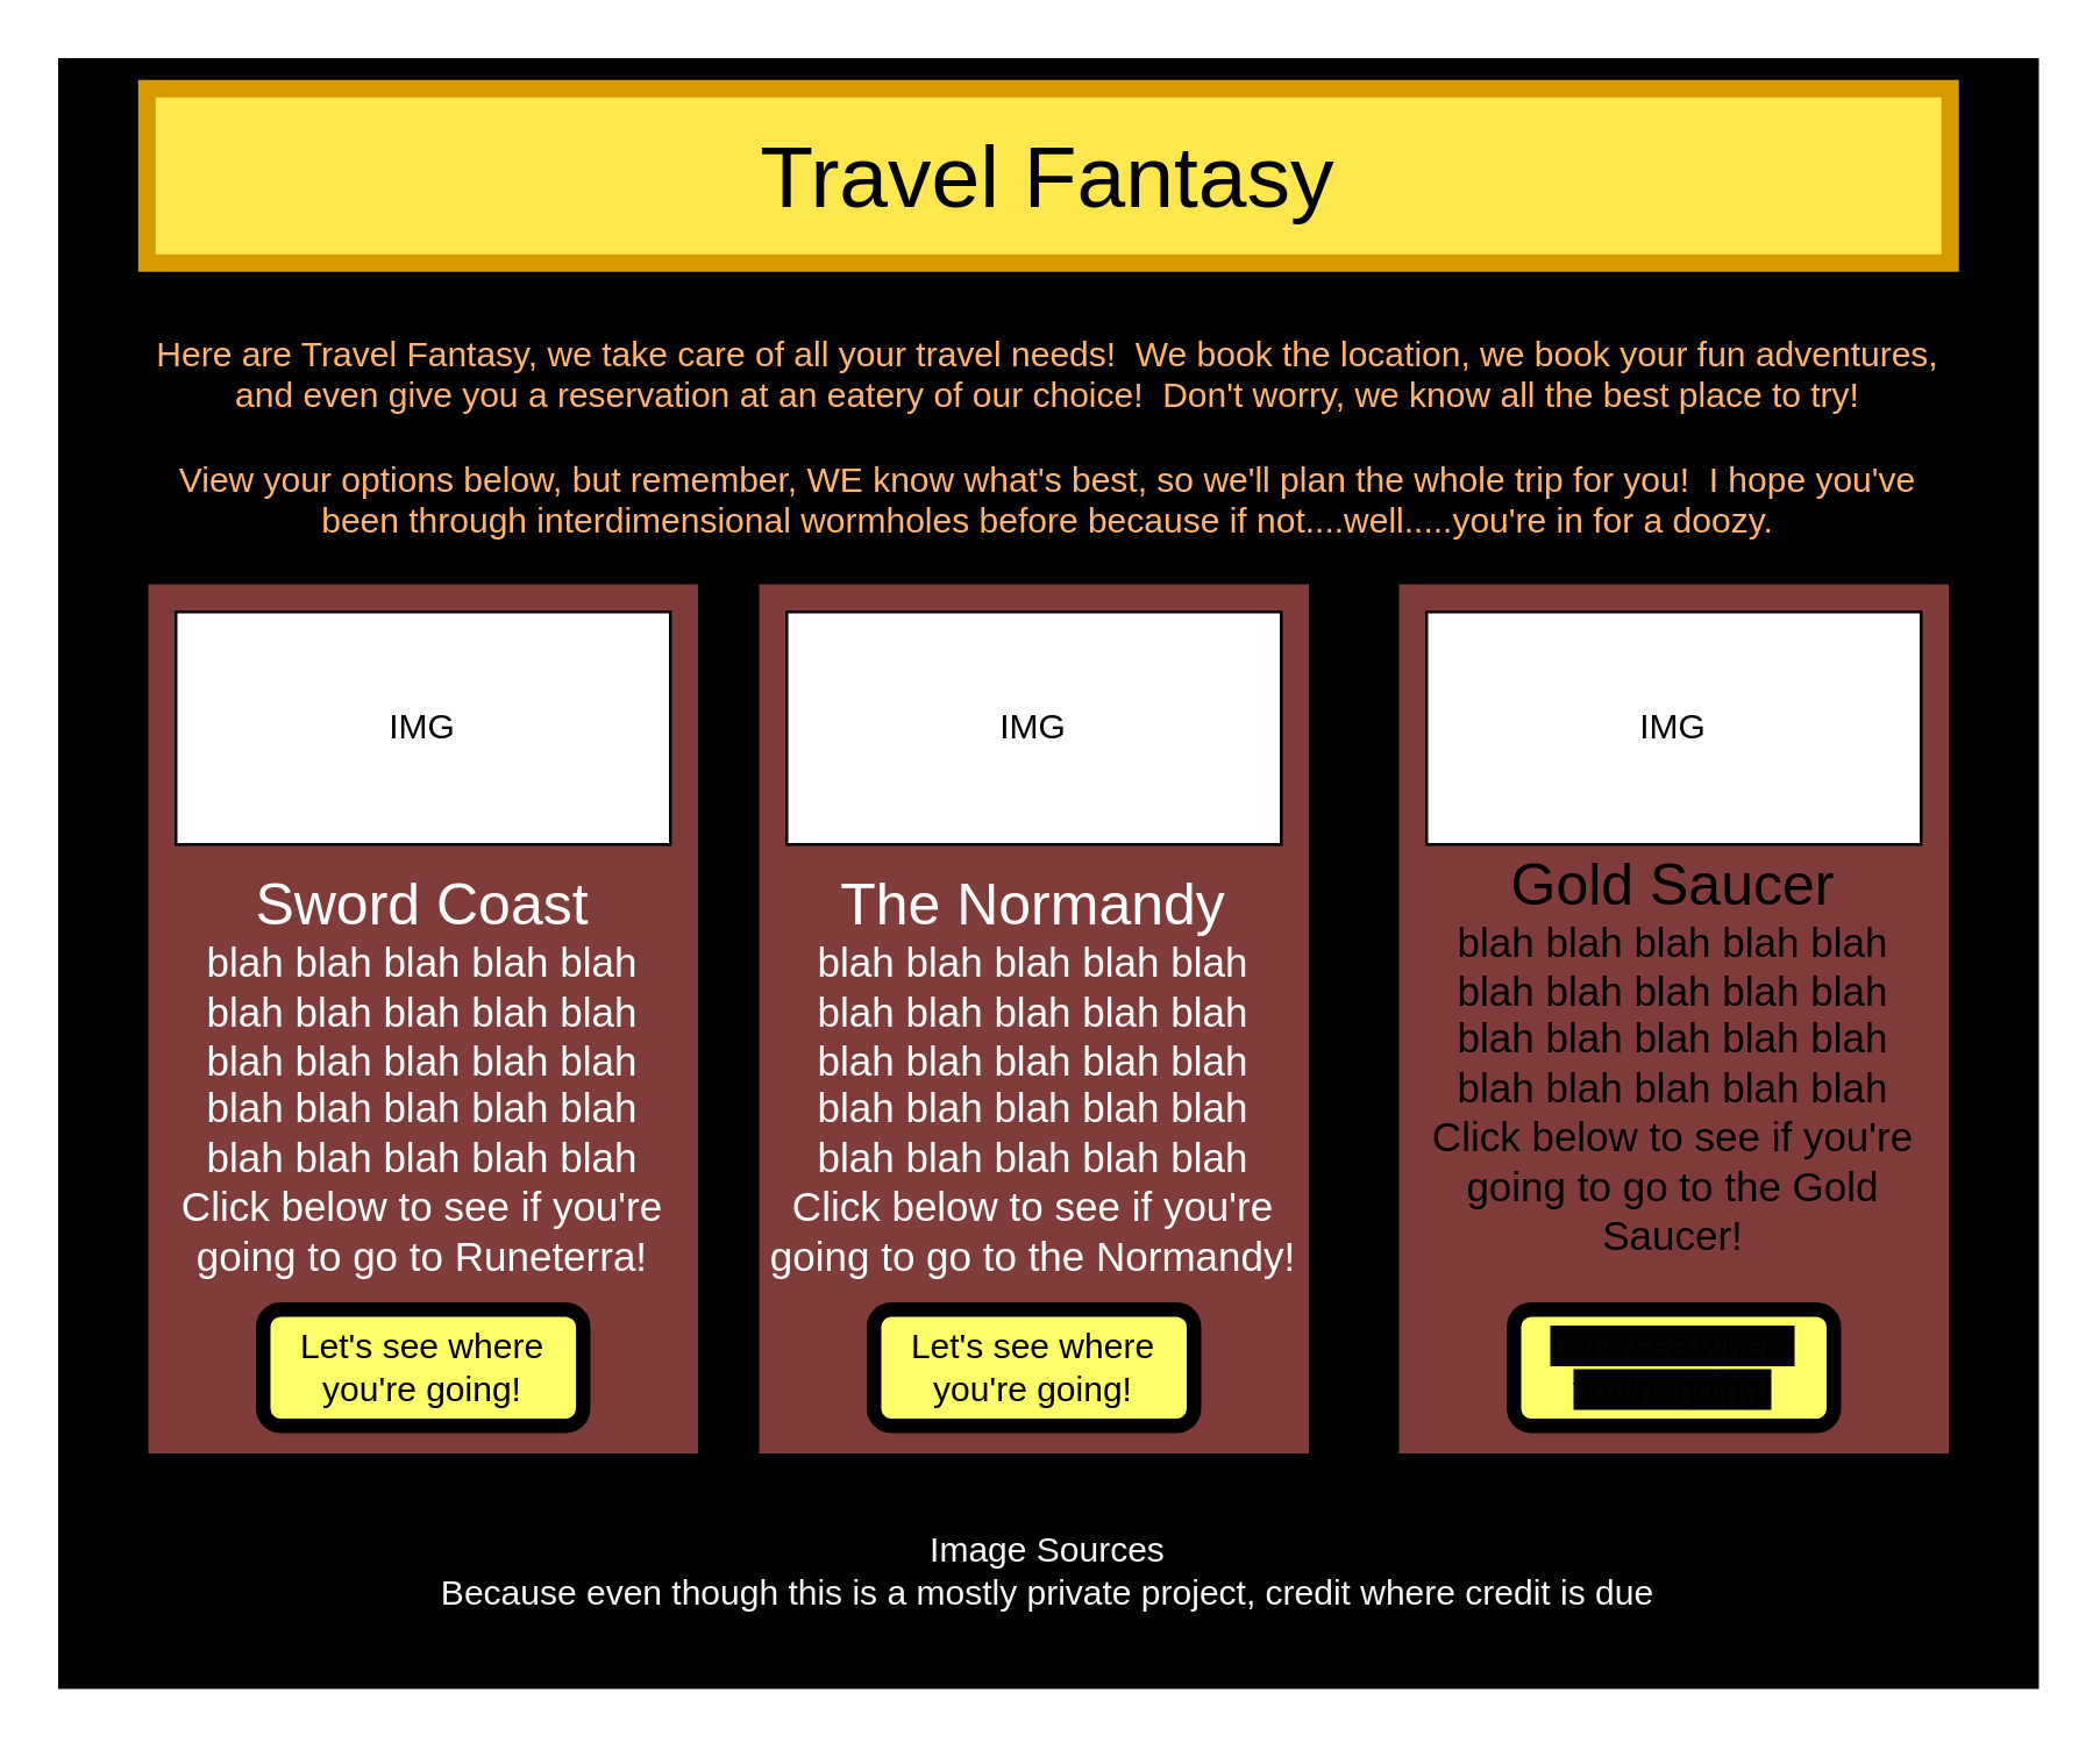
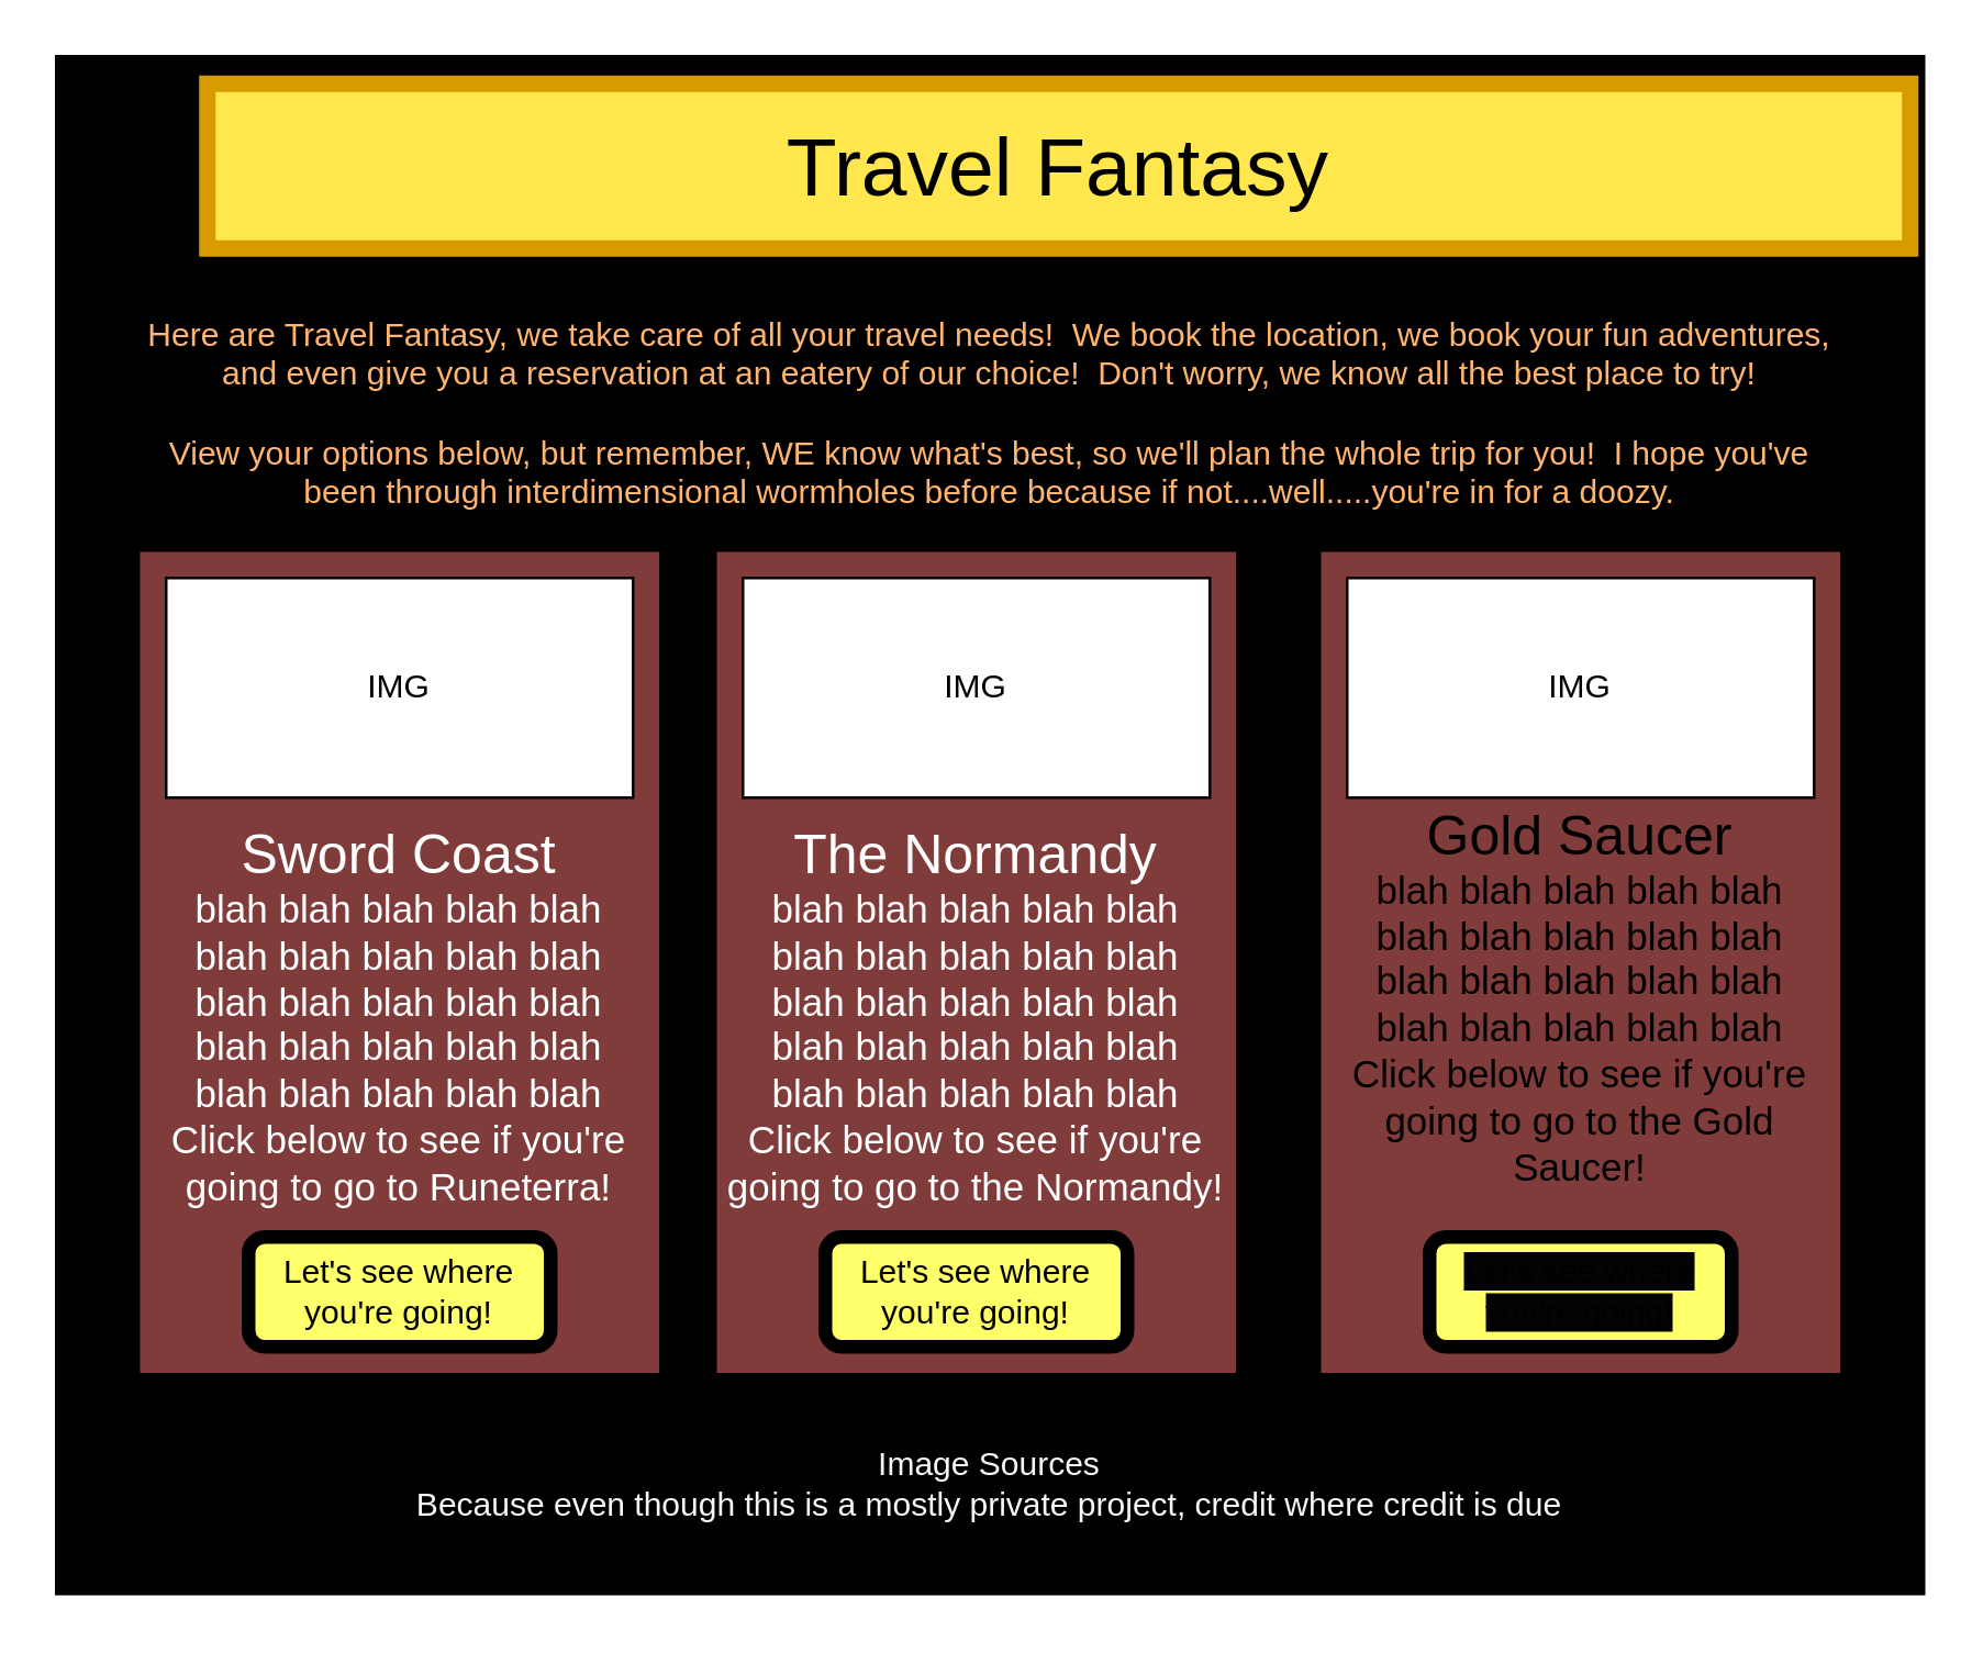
  <mxCell id="0" />
  <mxCell id="1" parent="0" />
  <mxCell id="2" value="" style="rounded=0;whiteSpace=wrap;html=1;fillColor=#000000;" parent="1" vertex="1"><mxGeometry x="20" y="20" width="680" height="560" as="geometry" /></mxCell>
- <mxCell id="3" value="&lt;font style=&quot;font-size: 30px&quot;&gt;Travel Fantasy&lt;/font&gt;" style="rounded=0;whiteSpace=wrap;html=1;strokeColor=#d79b00;strokeWidth=6;fillColor=#FFE74D;" parent="1" vertex="1"><mxGeometry x="50" y="30" width="620" height="60" as="geometry" /></mxCell>
+ <mxCell id="3" value="&lt;font style=&quot;font-size: 30px&quot;&gt;Travel Fantasy&lt;/font&gt;" style="rounded=0;whiteSpace=wrap;html=1;strokeColor=#d79b00;strokeWidth=6;fillColor=#FFE74D;" parent="1" vertex="1"><mxGeometry x="75" y="30" width="620" height="60" as="geometry" /></mxCell>
  <mxCell id="4" value="&lt;span style=&quot;background-color: rgb(128 , 59 , 59)&quot;&gt;&lt;font color=&quot;#ffffff&quot;&gt;&lt;br&gt;&lt;font style=&quot;font-family: &amp;#34;helvetica&amp;#34; ; font-style: normal ; font-weight: 400 ; letter-spacing: normal ; text-align: center ; text-indent: 0px ; text-transform: none ; word-spacing: 0px ; font-size: 20px&quot;&gt;&lt;br&gt;The Normandy&lt;/font&gt;&lt;br style=&quot;font-family: &amp;#34;helvetica&amp;#34; ; font-size: 14px ; font-style: normal ; font-weight: 400 ; letter-spacing: normal ; text-align: center ; text-indent: 0px ; text-transform: none ; word-spacing: 0px&quot;&gt;&lt;/font&gt;&lt;/span&gt;&lt;div style=&quot;font-family: &amp;#34;helvetica&amp;#34; ; font-size: 14px ; font-style: normal ; font-weight: 400 ; letter-spacing: normal ; text-align: center ; text-indent: 0px ; text-transform: none ; word-spacing: 0px&quot;&gt;&lt;span style=&quot;background-color: rgb(128 , 59 , 59)&quot;&gt;&lt;font color=&quot;#ffffff&quot;&gt;blah blah blah blah blah&lt;/font&gt;&lt;/span&gt;&lt;/div&gt;&lt;div style=&quot;font-family: &amp;#34;helvetica&amp;#34; ; font-size: 14px ; font-style: normal ; font-weight: 400 ; letter-spacing: normal ; text-align: center ; text-indent: 0px ; text-transform: none ; word-spacing: 0px&quot;&gt;&lt;span style=&quot;background-color: rgb(128 , 59 , 59)&quot;&gt;&lt;font color=&quot;#ffffff&quot;&gt;blah blah blah blah blah&lt;/font&gt;&lt;/span&gt;&lt;/div&gt;&lt;div style=&quot;font-family: &amp;#34;helvetica&amp;#34; ; font-size: 14px ; font-style: normal ; font-weight: 400 ; letter-spacing: normal ; text-align: center ; text-indent: 0px ; text-transform: none ; word-spacing: 0px&quot;&gt;&lt;span style=&quot;background-color: rgb(128 , 59 , 59)&quot;&gt;&lt;font color=&quot;#ffffff&quot;&gt;blah blah blah blah blah&lt;/font&gt;&lt;/span&gt;&lt;/div&gt;&lt;div style=&quot;font-family: &amp;#34;helvetica&amp;#34; ; font-size: 14px ; font-style: normal ; font-weight: 400 ; letter-spacing: normal ; text-align: center ; text-indent: 0px ; text-transform: none ; word-spacing: 0px&quot;&gt;&lt;span style=&quot;background-color: rgb(128 , 59 , 59)&quot;&gt;&lt;font color=&quot;#ffffff&quot;&gt;blah blah blah blah blah&lt;/font&gt;&lt;/span&gt;&lt;/div&gt;&lt;div style=&quot;font-family: &amp;#34;helvetica&amp;#34; ; font-size: 14px ; font-style: normal ; font-weight: 400 ; letter-spacing: normal ; text-align: center ; text-indent: 0px ; text-transform: none ; word-spacing: 0px&quot;&gt;&lt;span style=&quot;background-color: rgb(128 , 59 , 59)&quot;&gt;&lt;font color=&quot;#ffffff&quot;&gt;blah blah blah blah blah&lt;/font&gt;&lt;/span&gt;&lt;/div&gt;&lt;div style=&quot;font-family: &amp;#34;helvetica&amp;#34; ; font-size: 14px ; font-style: normal ; font-weight: 400 ; letter-spacing: normal ; text-align: center ; text-indent: 0px ; text-transform: none ; word-spacing: 0px&quot;&gt;&lt;span style=&quot;background-color: rgb(128 , 59 , 59)&quot;&gt;&lt;font color=&quot;#ffffff&quot;&gt;Click below to see if you're going to go to the Normandy!&lt;/font&gt;&lt;/span&gt;&lt;/div&gt;" style="rounded=0;whiteSpace=wrap;html=1;fillColor=#803B3B;" parent="1" vertex="1"><mxGeometry x="260" y="200" width="190" height="300" as="geometry" /></mxCell>
  <mxCell id="5" value="&lt;font style=&quot;font-size: 14px&quot;&gt;&lt;font style=&quot;font-size: 20px&quot;&gt;&lt;br&gt;Gold Saucer&lt;/font&gt;&lt;br&gt;&lt;div&gt;&lt;span&gt;blah blah blah blah blah&lt;/span&gt;&lt;/div&gt;&lt;div&gt;&lt;span&gt;blah blah blah blah blah&lt;/span&gt;&lt;/div&gt;&lt;div&gt;&lt;span&gt;blah blah blah blah blah&lt;/span&gt;&lt;/div&gt;&lt;div&gt;&lt;span&gt;blah blah blah blah blah&lt;/span&gt;&lt;/div&gt;&lt;div&gt;&lt;span&gt;Click below to see if you're going to go to the Gold Saucer!&lt;/span&gt;&lt;/div&gt;&lt;/font&gt;" style="rounded=0;whiteSpace=wrap;html=1;fillColor=#803B3B;" parent="1" vertex="1"><mxGeometry x="480" y="200" width="190" height="300" as="geometry" /></mxCell>
  <mxCell id="6" value="&lt;span style=&quot;background-color: rgb(128 , 59 , 59)&quot;&gt;&lt;br&gt;&lt;font style=&quot;font-family: &amp;#34;helvetica&amp;#34; ; font-style: normal ; font-weight: 400 ; letter-spacing: normal ; text-align: center ; text-indent: 0px ; text-transform: none ; word-spacing: 0px ; font-size: 20px&quot;&gt;&lt;br&gt;&lt;font color=&quot;#ffffff&quot;&gt;Sword Coast&lt;/font&gt;&lt;/font&gt;&lt;font color=&quot;#ffffff&quot;&gt;&lt;br style=&quot;font-family: &amp;#34;helvetica&amp;#34; ; font-size: 14px ; font-style: normal ; font-weight: 400 ; letter-spacing: normal ; text-align: center ; text-indent: 0px ; text-transform: none ; word-spacing: 0px&quot;&gt;&lt;/font&gt;&lt;/span&gt;&lt;div style=&quot;font-family: &amp;#34;helvetica&amp;#34; ; font-size: 14px ; font-style: normal ; font-weight: 400 ; letter-spacing: normal ; text-align: center ; text-indent: 0px ; text-transform: none ; word-spacing: 0px&quot;&gt;&lt;span style=&quot;background-color: rgb(128 , 59 , 59)&quot;&gt;&lt;font color=&quot;#ffffff&quot;&gt;blah blah blah blah blah&lt;/font&gt;&lt;/span&gt;&lt;/div&gt;&lt;div style=&quot;font-family: &amp;#34;helvetica&amp;#34; ; font-size: 14px ; font-style: normal ; font-weight: 400 ; letter-spacing: normal ; text-align: center ; text-indent: 0px ; text-transform: none ; word-spacing: 0px&quot;&gt;&lt;span style=&quot;background-color: rgb(128 , 59 , 59)&quot;&gt;&lt;font color=&quot;#ffffff&quot;&gt;blah blah blah blah blah&lt;/font&gt;&lt;/span&gt;&lt;/div&gt;&lt;div style=&quot;font-family: &amp;#34;helvetica&amp;#34; ; font-size: 14px ; font-style: normal ; font-weight: 400 ; letter-spacing: normal ; text-align: center ; text-indent: 0px ; text-transform: none ; word-spacing: 0px&quot;&gt;&lt;span style=&quot;background-color: rgb(128 , 59 , 59)&quot;&gt;&lt;font color=&quot;#ffffff&quot;&gt;blah blah blah blah blah&lt;/font&gt;&lt;/span&gt;&lt;/div&gt;&lt;div style=&quot;font-family: &amp;#34;helvetica&amp;#34; ; font-size: 14px ; font-style: normal ; font-weight: 400 ; letter-spacing: normal ; text-align: center ; text-indent: 0px ; text-transform: none ; word-spacing: 0px&quot;&gt;&lt;span style=&quot;background-color: rgb(128 , 59 , 59)&quot;&gt;&lt;font color=&quot;#ffffff&quot;&gt;blah blah blah blah blah&lt;/font&gt;&lt;/span&gt;&lt;/div&gt;&lt;div style=&quot;font-family: &amp;#34;helvetica&amp;#34; ; font-size: 14px ; font-style: normal ; font-weight: 400 ; letter-spacing: normal ; text-align: center ; text-indent: 0px ; text-transform: none ; word-spacing: 0px&quot;&gt;&lt;span style=&quot;background-color: rgb(128 , 59 , 59)&quot;&gt;&lt;font color=&quot;#ffffff&quot;&gt;blah blah blah blah blah&lt;/font&gt;&lt;/span&gt;&lt;/div&gt;&lt;div style=&quot;font-family: &amp;#34;helvetica&amp;#34; ; font-size: 14px ; font-style: normal ; font-weight: 400 ; letter-spacing: normal ; text-align: center ; text-indent: 0px ; text-transform: none ; word-spacing: 0px&quot;&gt;&lt;span style=&quot;background-color: rgb(128 , 59 , 59)&quot;&gt;&lt;font color=&quot;#ffffff&quot;&gt;Click below to see if you're going to go to Runeterra!&lt;/font&gt;&lt;/span&gt;&lt;/div&gt;" style="rounded=0;whiteSpace=wrap;html=1;fillColor=#803B3B;" parent="1" vertex="1"><mxGeometry x="50" y="200" width="190" height="300" as="geometry" /></mxCell>
  <mxCell id="7" value="IMG" style="rounded=0;whiteSpace=wrap;html=1;" parent="1" vertex="1"><mxGeometry x="60" y="210" width="170" height="80" as="geometry" /></mxCell>
  <mxCell id="8" value="IMG" style="rounded=0;whiteSpace=wrap;html=1;" parent="1" vertex="1"><mxGeometry x="270" y="210" width="170" height="80" as="geometry" /></mxCell>
  <mxCell id="9" value="IMG" style="rounded=0;whiteSpace=wrap;html=1;" parent="1" vertex="1"><mxGeometry x="490" y="210" width="170" height="80" as="geometry" /></mxCell>
  <mxCell id="10" style="edgeStyle=orthogonalEdgeStyle;rounded=0;orthogonalLoop=1;jettySize=auto;html=1;exitX=0.5;exitY=1;exitDx=0;exitDy=0;" parent="1" source="2" target="2" edge="1"><mxGeometry relative="1" as="geometry" /></mxCell>
  <mxCell id="11" value="&lt;font color=&quot;#ffb570&quot;&gt;Here are Travel Fantasy, we take care of all your travel needs!&amp;nbsp; We book the location, we book your fun adventures, and even give you a reservation at an eatery of our choice!&amp;nbsp; Don't worry, we know all the best place to try!&lt;br&gt;&lt;br&gt;View your options below, but remember, WE know what's best, so we'll plan the whole trip for you!&amp;nbsp; I hope you've been through interdimensional wormholes before because if not....well.....you're in for a doozy.&lt;/font&gt;" style="text;html=1;strokeColor=none;fillColor=none;align=center;verticalAlign=middle;whiteSpace=wrap;rounded=0;" parent="1" vertex="1"><mxGeometry x="50" y="110" width="620" height="80" as="geometry" /></mxCell>
  <mxCell id="12" value="&lt;font color=&quot;#000000&quot;&gt;Let's see where you're going!&lt;/font&gt;" style="rounded=1;whiteSpace=wrap;html=1;strokeWidth=5;fillColor=#FFFF69;" parent="1" vertex="1"><mxGeometry x="90" y="450" width="110" height="40" as="geometry" /></mxCell>
  <mxCell id="13" value="&lt;font color=&quot;#000000&quot;&gt;Let's see where you're going!&lt;/font&gt;" style="rounded=1;whiteSpace=wrap;html=1;strokeWidth=5;fillColor=#FFFF69;" parent="1" vertex="1"><mxGeometry x="300" y="450" width="110" height="40" as="geometry" /></mxCell>
  <mxCell id="14" value="&lt;span style=&quot;background-color: rgb(3 , 3 , 3)&quot;&gt;Let's see where you're going!&lt;/span&gt;" style="rounded=1;whiteSpace=wrap;html=1;strokeWidth=5;fillColor=#FFFF69;" parent="1" vertex="1"><mxGeometry x="520" y="450" width="110" height="40" as="geometry" /></mxCell>
  <mxCell id="15" value="&lt;font color=&quot;#f7f7f7&quot;&gt;Image Sources&lt;br&gt;Because even though this is a mostly private project, credit where credit is due&lt;/font&gt;" style="text;html=1;strokeColor=none;fillColor=none;align=center;verticalAlign=middle;whiteSpace=wrap;rounded=0;" parent="1" vertex="1"><mxGeometry x="50" y="510" width="620" height="60" as="geometry" /></mxCell>
